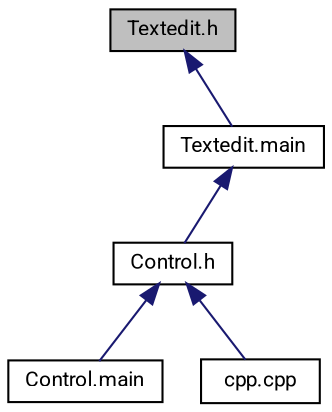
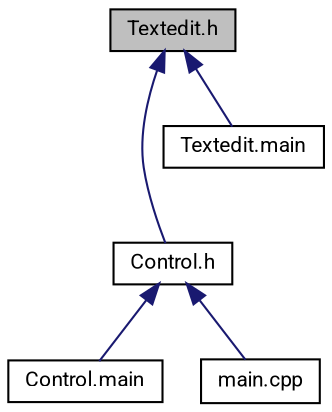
  digraph {
    fontname=Roboto
    node [color=black fillcolor=white fontname=Roboto fontsize=10 shape=record style=filled]
    edge [color=midnightblue dir=back fontname=Roboto fontsize=10 labelfontname=Helvetica labelfontsize=10 style=solid]
    n1 [fillcolor=grey75 fontcolor=black height=0.2 label="Textedit.h" width=0.4]
    n2 [height=0.2 label="Control.h" width=0.4]
    n3 [height=0.2 label="Textedit.main" width=0.4]
    n4 [height=0.2 label="Control.main" width=0.4]
-   n5 [height=0.2 label="cpp.cpp" width=0.4]
-   n3 -> n2
+   n5 [height=0.2 label="main.cpp" width=0.4]
+   n1 -> n2
    n1 -> n3
    n2 -> n4
    n2 -> n5
  }
